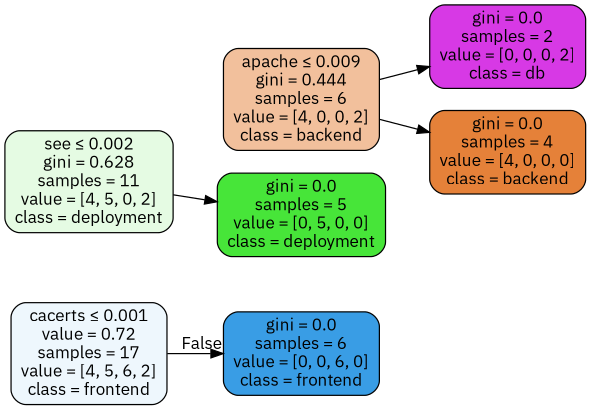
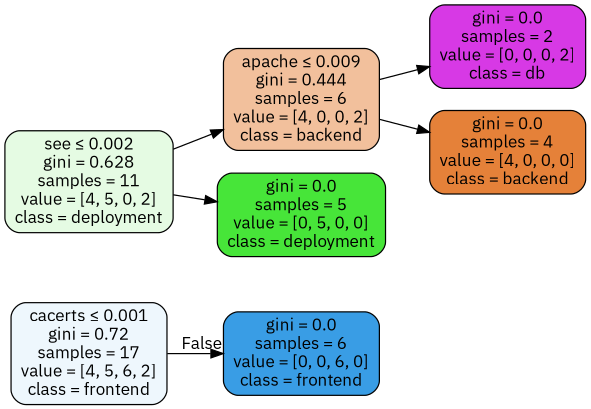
  digraph {
    fontname="IBM Plex Sans"
    rankdir=LR
    node [color=black fontname="IBM Plex Sans" shape=box style="filled, rounded"]
    edge [fontname="IBM Plex Sans"]
-   n1 [fillcolor="#eef7fd" label=<cacerts &le; 0.001<br/>value = 0.72<br/>samples = 17<br/>value = [4, 5, 6, 2]<br/>class = frontend>]
+   n1 [fillcolor="#eef7fd" label=<cacerts &le; 0.001<br/>gini = 0.72<br/>samples = 17<br/>value = [4, 5, 6, 2]<br/>class = frontend>]
    n2 [fillcolor="#399de5" label=<gini = 0.0<br/>samples = 6<br/>value = [0, 0, 6, 0]<br/>class = frontend>]
    n3 [fillcolor="#e5fbe3" label=<see &le; 0.002<br/>gini = 0.628<br/>samples = 11<br/>value = [4, 5, 0, 2]<br/>class = deployment>]
    n4 [fillcolor="#f2c09c" label=<apache &le; 0.009<br/>gini = 0.444<br/>samples = 6<br/>value = [4, 0, 0, 2]<br/>class = backend>]
    n5 [fillcolor="#47e539" label=<gini = 0.0<br/>samples = 5<br/>value = [0, 5, 0, 0]<br/>class = deployment>]
    n6 [fillcolor="#d739e5" label=<gini = 0.0<br/>samples = 2<br/>value = [0, 0, 0, 2]<br/>class = db>]
    n7 [fillcolor="#e58139" label=<gini = 0.0<br/>samples = 4<br/>value = [4, 0, 0, 0]<br/>class = backend>]
    n1 -> n2 [headlabel=False labelangle=-45 labeldistance=2.5]
+   n3 -> n4
    n3 -> n5
    n4 -> n6
    n4 -> n7
  }
